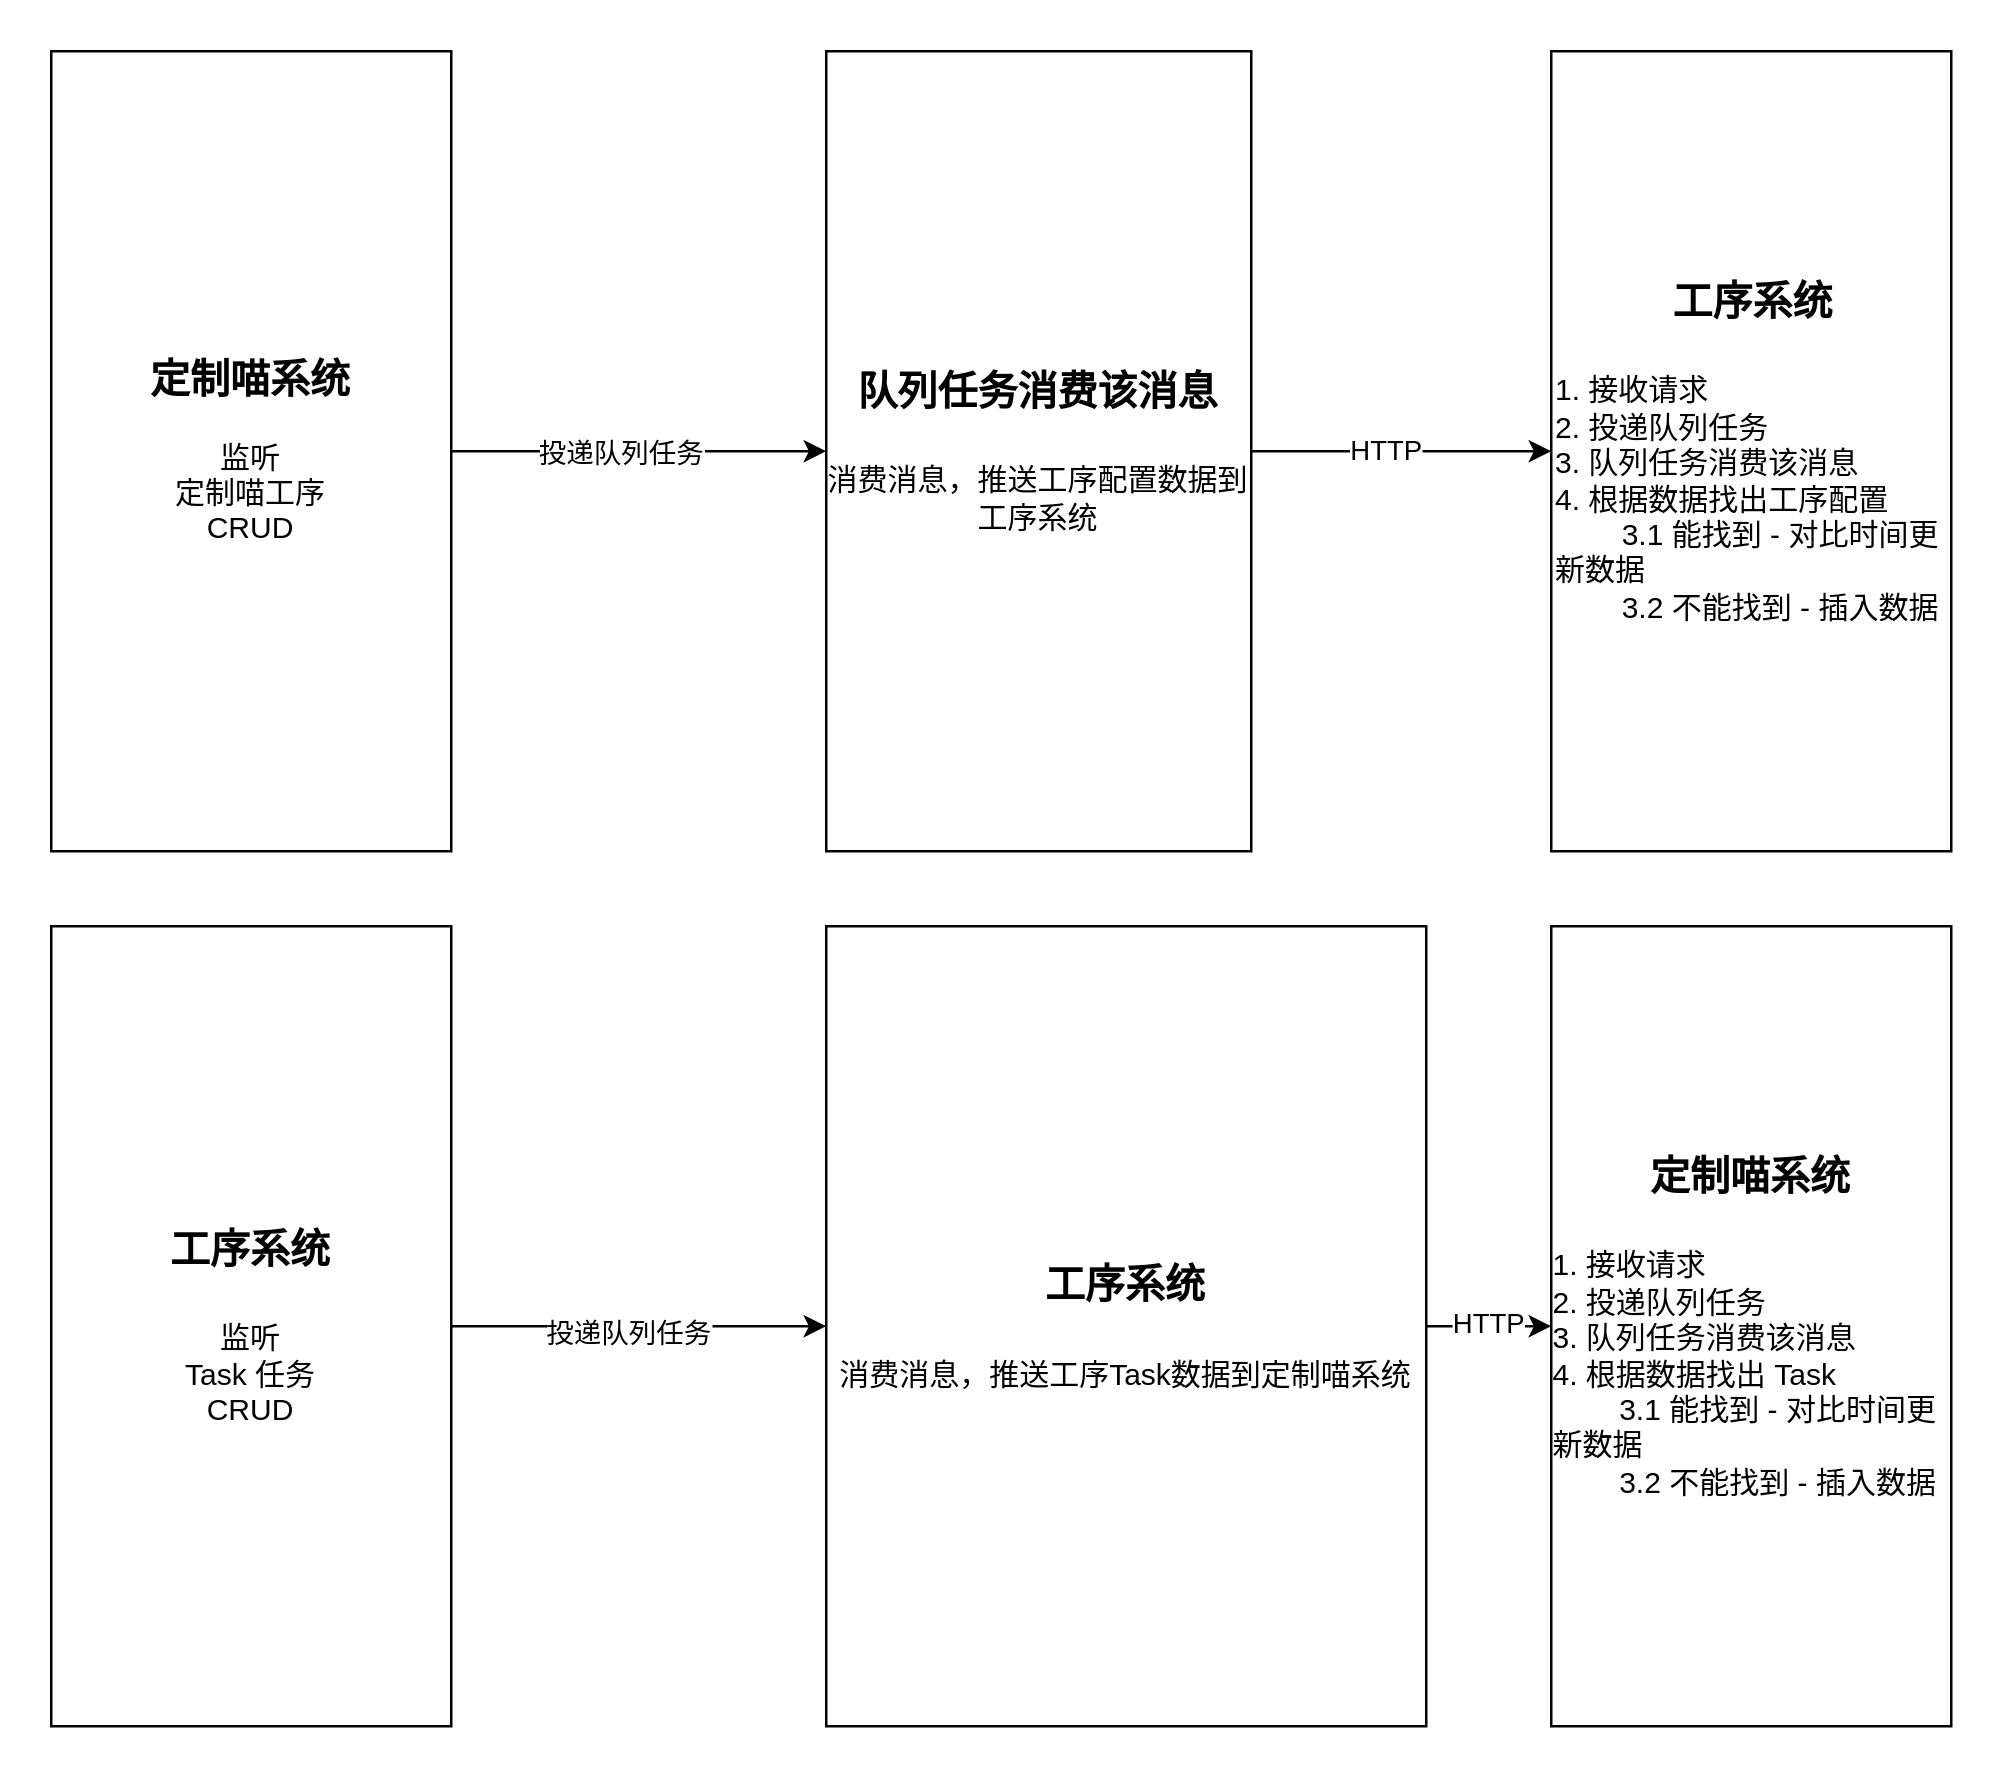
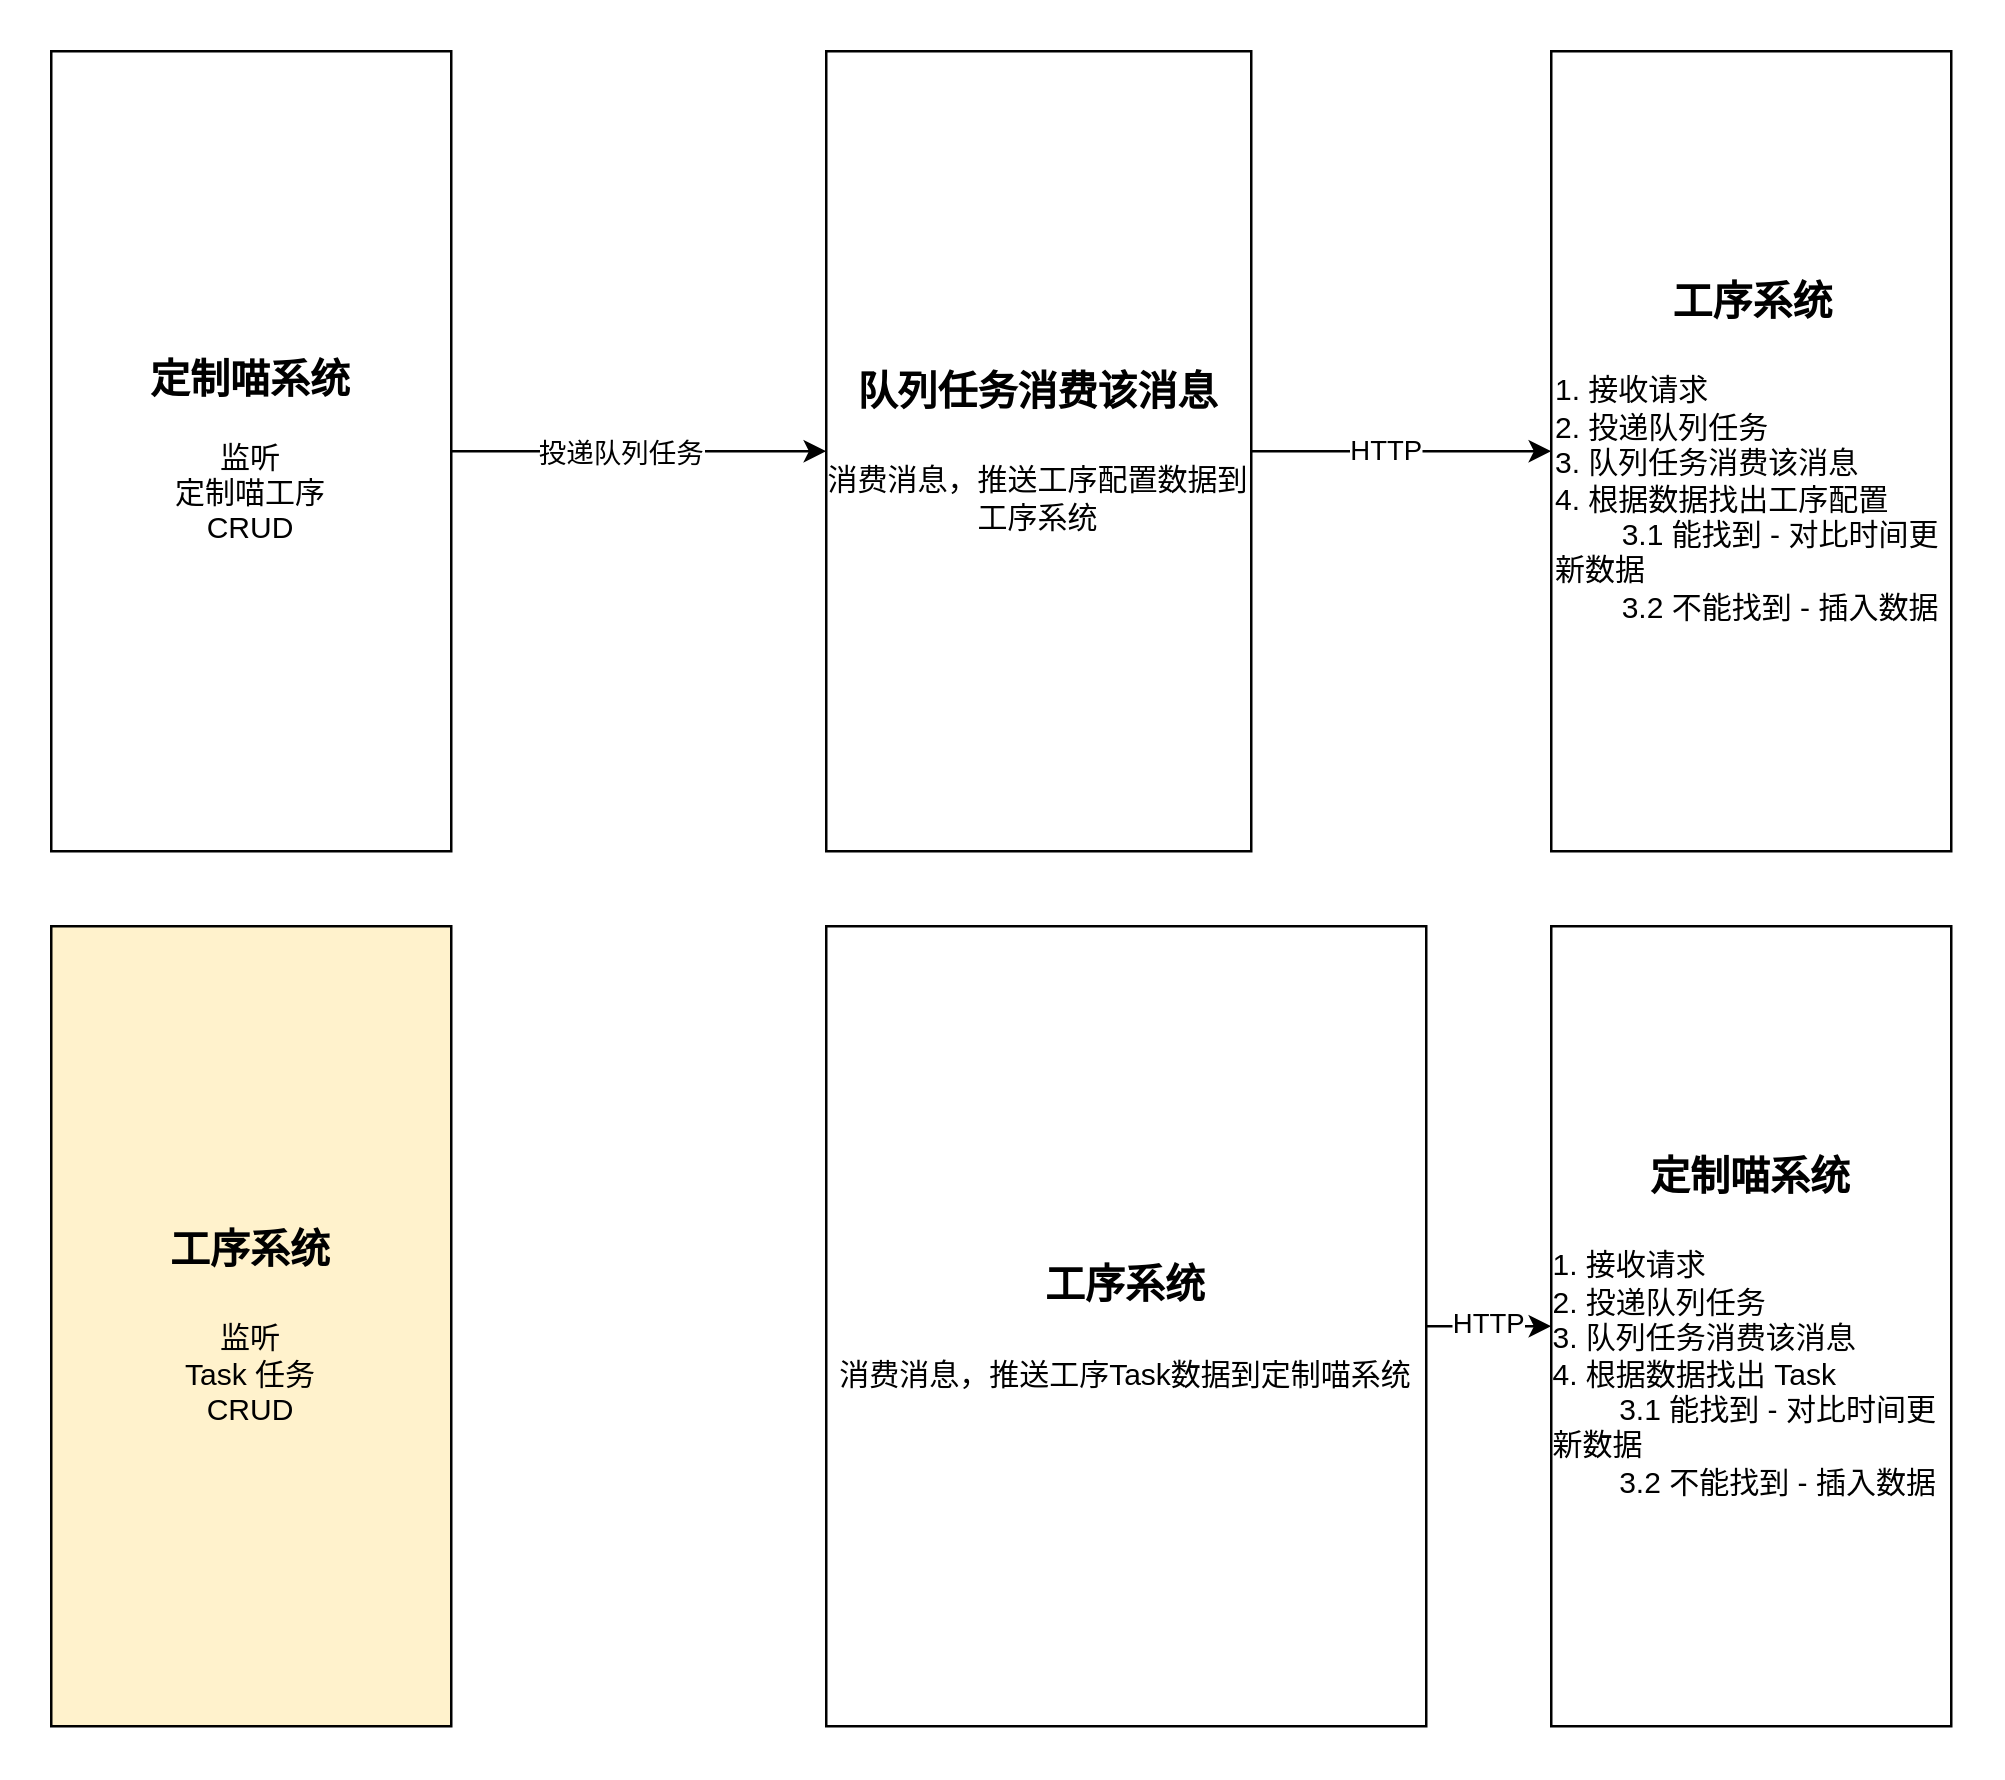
  <mxCell id="0" />
  <mxCell id="1" parent="0" />
  <mxCell id="2" value="" style="edgeStyle=orthogonalEdgeStyle;rounded=0;orthogonalLoop=1;jettySize=auto;html=1;entryX=0;entryY=0.5;entryDx=0;entryDy=0;" edge="1" parent="1" source="4" target="5"><mxGeometry relative="1" as="geometry"><mxPoint x="400" y="170" as="targetPoint" /></mxGeometry></mxCell>
  <mxCell id="3" value="HTTP" style="edgeLabel;html=1;align=center;verticalAlign=middle;resizable=0;points=[];" vertex="1" connectable="0" parent="2"><mxGeometry x="-0.117" y="1" relative="1" as="geometry"><mxPoint as="offset" /></mxGeometry></mxCell>
  <mxCell id="4" value="&lt;div style=&quot;font-size: 16px;&quot;&gt;&lt;font style=&quot;font-size: 16px;&quot;&gt;&lt;b&gt;队列任务消费该消息&lt;br&gt;&lt;/b&gt;&lt;/font&gt;&lt;/div&gt;&lt;div style=&quot;font-size: 16px;&quot;&gt;&lt;span style=&quot;&quot;&gt;&lt;br&gt;&lt;/span&gt;&lt;/div&gt;消费消息，推送工序配置数据到工序系统" style="rounded=0;whiteSpace=wrap;html=1;" vertex="1" parent="1"><mxGeometry x="330" y="20" width="170" height="320" as="geometry" /></mxCell>
  <mxCell id="5" value="&lt;div style=&quot;text-align: center; font-size: 16px;&quot;&gt;&lt;font style=&quot;font-size: 16px;&quot;&gt;&lt;b&gt;工序系统&lt;/b&gt;&lt;/font&gt;&lt;/div&gt;&lt;div style=&quot;text-align: center; font-size: 16px;&quot;&gt;&lt;br&gt;&lt;/div&gt;&lt;div&gt;1. 接收请求&lt;/div&gt;&lt;div&gt;2. 投递队列任务&lt;/div&gt;&lt;div&gt;3. 队列任务消费该消息&lt;/div&gt;&lt;div&gt;4. 根据数据找出工序配置&lt;/div&gt;&lt;div&gt;&lt;span style=&quot;white-space: pre;&quot;&gt;&#09;&lt;/span&gt;3.1 能找到 - 对比时间更新数据&lt;/div&gt;&lt;div&gt;&lt;span style=&quot;white-space: pre;&quot;&gt;&#09;&lt;/span&gt;3.2 不能找到 - 插入数据&lt;/div&gt;" style="rounded=0;whiteSpace=wrap;html=1;align=left;" vertex="1" parent="1"><mxGeometry x="620" y="20" width="160" height="320" as="geometry" /></mxCell>
  <mxCell id="6" style="edgeStyle=orthogonalEdgeStyle;rounded=0;orthogonalLoop=1;jettySize=auto;html=1;entryX=0;entryY=0.5;entryDx=0;entryDy=0;" edge="1" parent="1" source="8" target="4"><mxGeometry relative="1" as="geometry" /></mxCell>
  <mxCell id="7" value="投递队列任务" style="edgeLabel;html=1;align=center;verticalAlign=middle;resizable=0;points=[];" vertex="1" connectable="0" parent="6"><mxGeometry x="-0.112" relative="1" as="geometry"><mxPoint as="offset" /></mxGeometry></mxCell>
  <mxCell id="8" value="&lt;div&gt;&lt;font size=&quot;1&quot; style=&quot;&quot;&gt;&lt;b style=&quot;font-size: 16px;&quot;&gt;定制喵系统&lt;/b&gt;&lt;/font&gt;&lt;/div&gt;&lt;div&gt;&lt;br&gt;&lt;/div&gt;&lt;div&gt;监听&lt;/div&gt;定制喵工序&lt;div&gt;CRUD&lt;/div&gt;" style="rounded=0;whiteSpace=wrap;html=1;" vertex="1" parent="1"><mxGeometry x="20" y="20" width="160" height="320" as="geometry" /></mxCell>
- <mxCell id="9" value="" style="edgeStyle=orthogonalEdgeStyle;rounded=0;orthogonalLoop=1;jettySize=auto;html=1;" edge="1" parent="1" source="11" target="14"><mxGeometry relative="1" as="geometry" /></mxCell>
- <mxCell id="10" value="投递队列任务" style="edgeLabel;html=1;align=center;verticalAlign=middle;resizable=0;points=[];" vertex="1" connectable="0" parent="9"><mxGeometry x="-0.073" y="-2" relative="1" as="geometry"><mxPoint as="offset" /></mxGeometry></mxCell>
- <mxCell id="11" value="&lt;div&gt;&lt;div style=&quot;font-size: 16px;&quot;&gt;&lt;b&gt;工序系统&lt;/b&gt;&lt;/div&gt;&lt;div style=&quot;font-size: 16px;&quot;&gt;&lt;br&gt;&lt;/div&gt;&lt;/div&gt;&lt;div&gt;监听&lt;/div&gt;&lt;div&gt;Task 任务&lt;/div&gt;&lt;div&gt;CRUD&lt;/div&gt;" style="rounded=0;whiteSpace=wrap;html=1;" vertex="1" parent="1"><mxGeometry x="20" y="370" width="160" height="320" as="geometry" /></mxCell>
+ <mxCell id="11" value="&lt;div&gt;&lt;div style=&quot;font-size: 16px;&quot;&gt;&lt;b&gt;工序系统&lt;/b&gt;&lt;/div&gt;&lt;div style=&quot;font-size: 16px;&quot;&gt;&lt;br&gt;&lt;/div&gt;&lt;/div&gt;&lt;div&gt;监听&lt;/div&gt;&lt;div&gt;Task 任务&lt;/div&gt;&lt;div&gt;CRUD&lt;/div&gt;" style="rounded=0;whiteSpace=wrap;html=1;fillColor=#fff2cc;" vertex="1" parent="1"><mxGeometry x="20" y="370" width="160" height="320" as="geometry" /></mxCell>
  <mxCell id="12" value="" style="edgeStyle=orthogonalEdgeStyle;rounded=0;orthogonalLoop=1;jettySize=auto;html=1;" edge="1" parent="1" source="14" target="15"><mxGeometry relative="1" as="geometry" /></mxCell>
  <mxCell id="13" value="HTTP" style="edgeLabel;html=1;align=center;verticalAlign=middle;resizable=0;points=[];" vertex="1" connectable="0" parent="12"><mxGeometry x="-0.021" y="2" relative="1" as="geometry"><mxPoint as="offset" /></mxGeometry></mxCell>
  <mxCell id="14" value="&lt;div&gt;&lt;div style=&quot;font-size: 16px;&quot;&gt;&lt;b&gt;工序系统&lt;/b&gt;&lt;/div&gt;&lt;div style=&quot;font-size: 16px;&quot;&gt;&lt;br&gt;&lt;/div&gt;&lt;/div&gt;消费消息，推送工序Task数据到定制喵系统" style="rounded=0;whiteSpace=wrap;html=1;" vertex="1" parent="1"><mxGeometry x="330" y="370" width="240" height="320" as="geometry" /></mxCell>
  <mxCell id="15" value="&lt;div&gt;&lt;div style=&quot;font-size: 16px;&quot;&gt;&lt;b&gt;定制喵系统&lt;/b&gt;&lt;/div&gt;&lt;/div&gt;&lt;div style=&quot;font-size: 16px;&quot;&gt;&lt;b&gt;&lt;br&gt;&lt;/b&gt;&lt;/div&gt;&lt;div style=&quot;text-align: left; font-size: 16px;&quot;&gt;&lt;div style=&quot;font-size: 12px;&quot;&gt;1. 接收请求&lt;/div&gt;&lt;div style=&quot;font-size: 12px;&quot;&gt;2. 投递队列任务&lt;/div&gt;&lt;div style=&quot;font-size: 12px;&quot;&gt;3. 队列任务消费该消息&lt;/div&gt;&lt;div style=&quot;font-size: 12px;&quot;&gt;4. 根据数据找出 Task&lt;/div&gt;&lt;div style=&quot;font-size: 12px;&quot;&gt;&lt;span style=&quot;white-space: pre;&quot;&gt;&#09;&lt;/span&gt;3.1 能找到 - 对比时间更新数据&lt;/div&gt;&lt;div style=&quot;font-size: 12px;&quot;&gt;&lt;span style=&quot;white-space: pre;&quot;&gt;&#09;&lt;/span&gt;3.2 不能找到 - 插入数据&lt;/div&gt;&lt;/div&gt;" style="rounded=0;whiteSpace=wrap;html=1;" vertex="1" parent="1"><mxGeometry x="620" y="370" width="160" height="320" as="geometry" /></mxCell>
